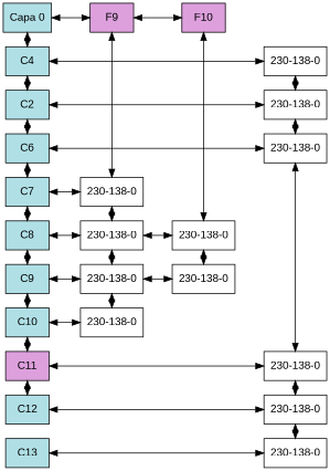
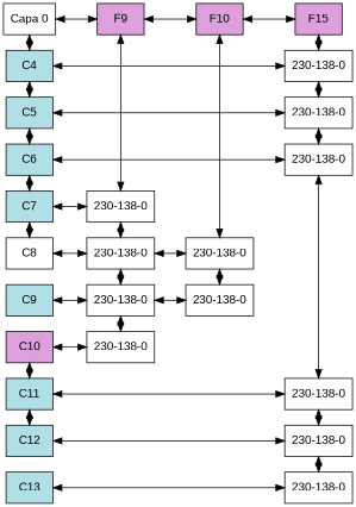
  digraph {
    rankdir=LR
    node [fillcolor=white fontname=Arial group=0 shape=box style=filled]
    edge [dir=both]
-   n1 [fillcolor=powderblue label="Capa 0"]
+   n1 [label="Capa 0"]
    C4 [fillcolor=powderblue group=4]
-   C5 [fillcolor=powderblue group=5 label=C2]
+   C5 [fillcolor=powderblue group=5]
    C6 [fillcolor=powderblue group=6]
    C7 [fillcolor=powderblue group=7]
-   C8 [fillcolor=powderblue group=8]
+   C8 [group=8]
    C9 [fillcolor=powderblue group=9]
-   C10 [fillcolor=powderblue group=10]
-   C11 [fillcolor=plum group=11]
+   C10 [fillcolor=plum group=10]
+   C11 [fillcolor=powderblue group=11]
    C12 [fillcolor=powderblue group=12]
    C13 [fillcolor=powderblue group=13]
    n12 [group=11 label="230-138-0"]
    F9 [fillcolor=plum]
    n14 [group=7 label="230-138-0"]
    n15 [group=8 label="230-138-0"]
    n16 [group=9 label="230-138-0"]
    n17 [group=10 label="230-138-0"]
    F10 [fillcolor=plum]
    n19 [group=8 label="230-138-0"]
    n20 [group=9 label="230-138-0"]
+   F15 [fillcolor=plum]
    n22 [group=4 label="230-138-0"]
    n23 [group=5 label="230-138-0"]
    n24 [group=6 label="230-138-0"]
    n25 [group=12 label="230-138-0"]
    n26 [group=13 label="230-138-0"]
    subgraph sub_1 {
      rank=same
      n1
      C4
      C5
      C6
      C7
      C8
      C9
      C10
      C11
      C12
      C13
    }
    subgraph sub_2 {
      C11
      n12
    }
    subgraph sub_3 {
      rank=same
      F9
      n14
      n15
      n16
      n17
    }
    subgraph sub_4 {
      rank=same
      F10
      n19
      n20
    }
    subgraph sub_5 {
      rank=same
      n12
+     F15
      n22
      n23
      n24
      n25
      n26
    }
    subgraph sub_6 {
      n1
      F9
      F10
+     F15
    }
    subgraph sub_7 {
      C4
      n22
    }
    subgraph sub_8 {
      C5
      n23
    }
    subgraph sub_9 {
      C6
      n24
    }
    subgraph sub_10 {
      C7
      n14
    }
    subgraph sub_11 {
      C8
      n15
      n19
    }
    subgraph sub_12 {
      C9
      n16
      n20
    }
    subgraph sub_13 {
      C10
      n17
    }
    subgraph sub_14 {
      C12
      n25
    }
    subgraph sub_15 {
      C13
      n26
    }
    n1 -> C4
    n1 -> F9
    C4 -> C5
    C4 -> n22
    C5 -> C6
    C5 -> n23
    C6 -> C7
    C6 -> n24
    C7 -> C8
    C7 -> n14
-   C8 -> C9
    C8 -> n15
-   C9 -> C10
    C9 -> n16
    C10 -> C11
    C10 -> n17
    C11 -> C12
    C11 -> n12
    C12 -> n25
    C13 -> n26
    n12 -> n25
    F9 -> n14
    F9 -> F10
    n14 -> n15
    n15 -> n16
    n15 -> n19
    n16 -> n17
    n16 -> n20
    F10 -> n19
+   F10 -> F15
    n19 -> n20
+   F15 -> n22
    n22 -> n23
    n23 -> n24
    n24 -> n12
    n25 -> n26
  }
